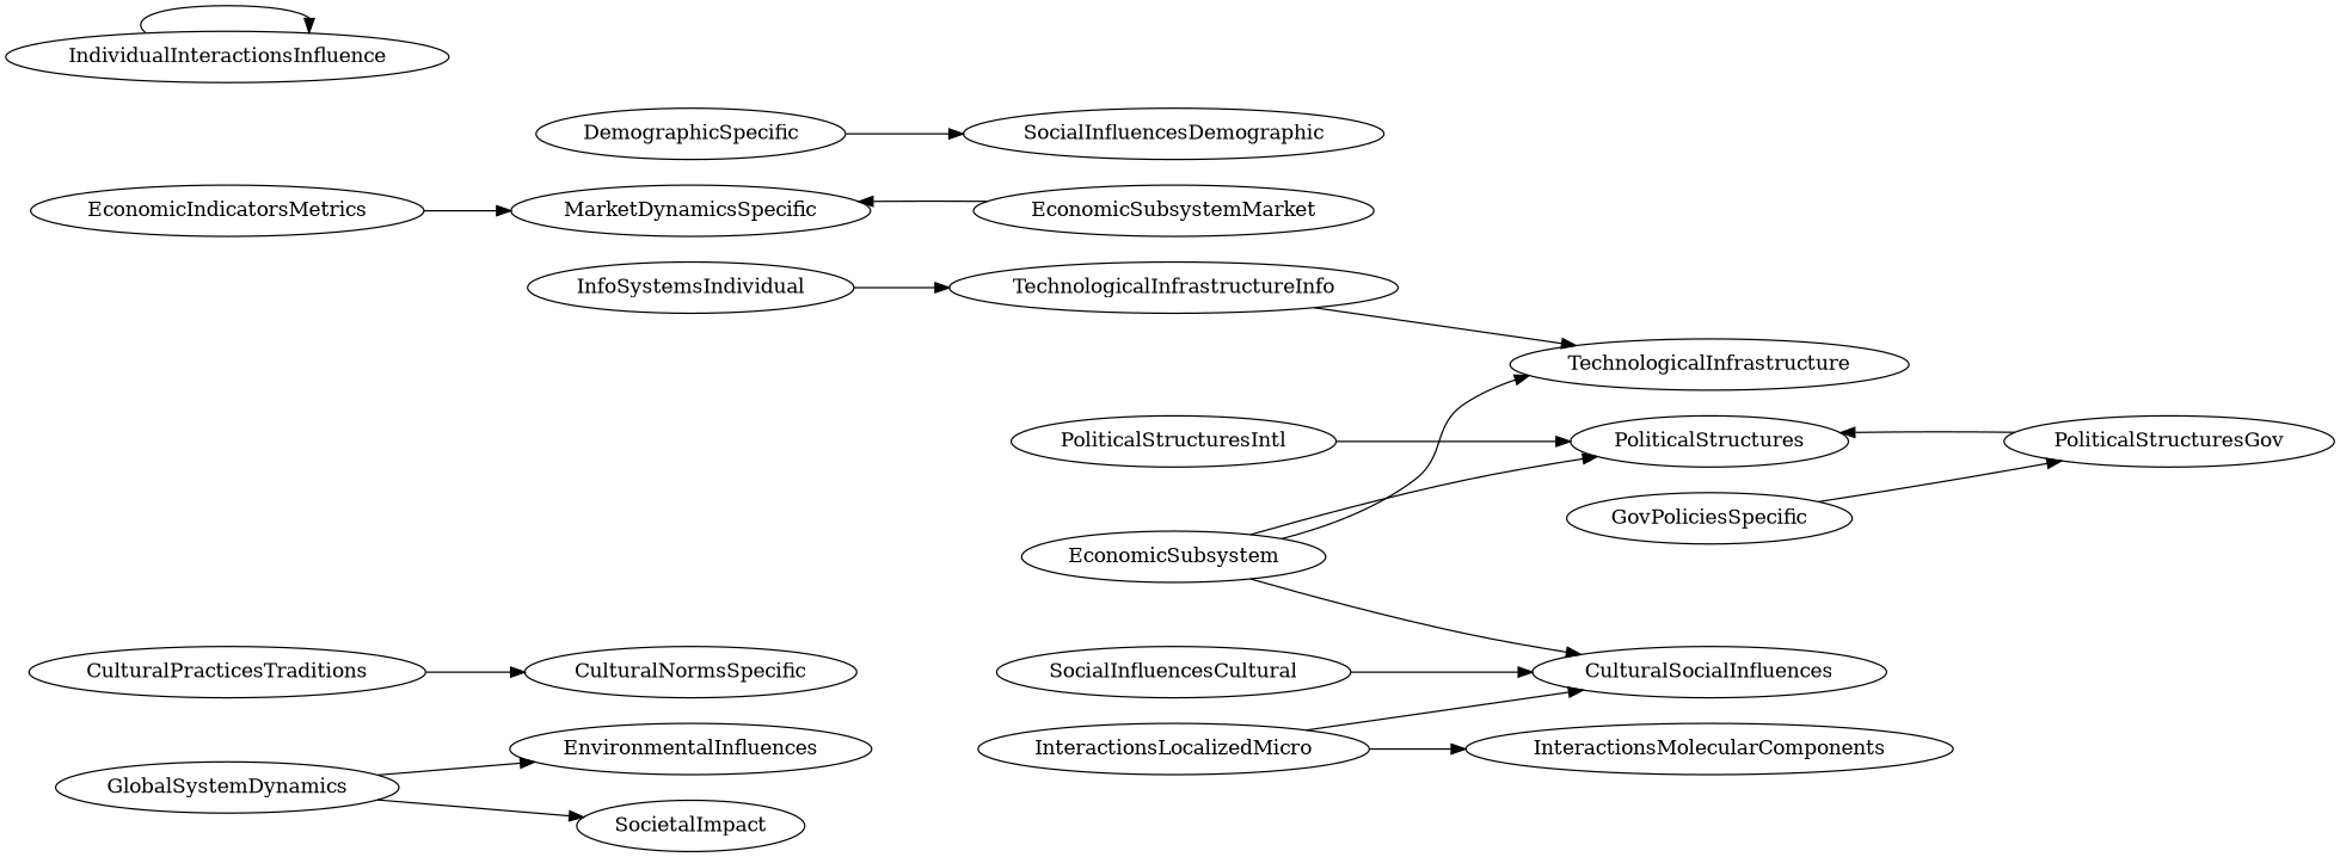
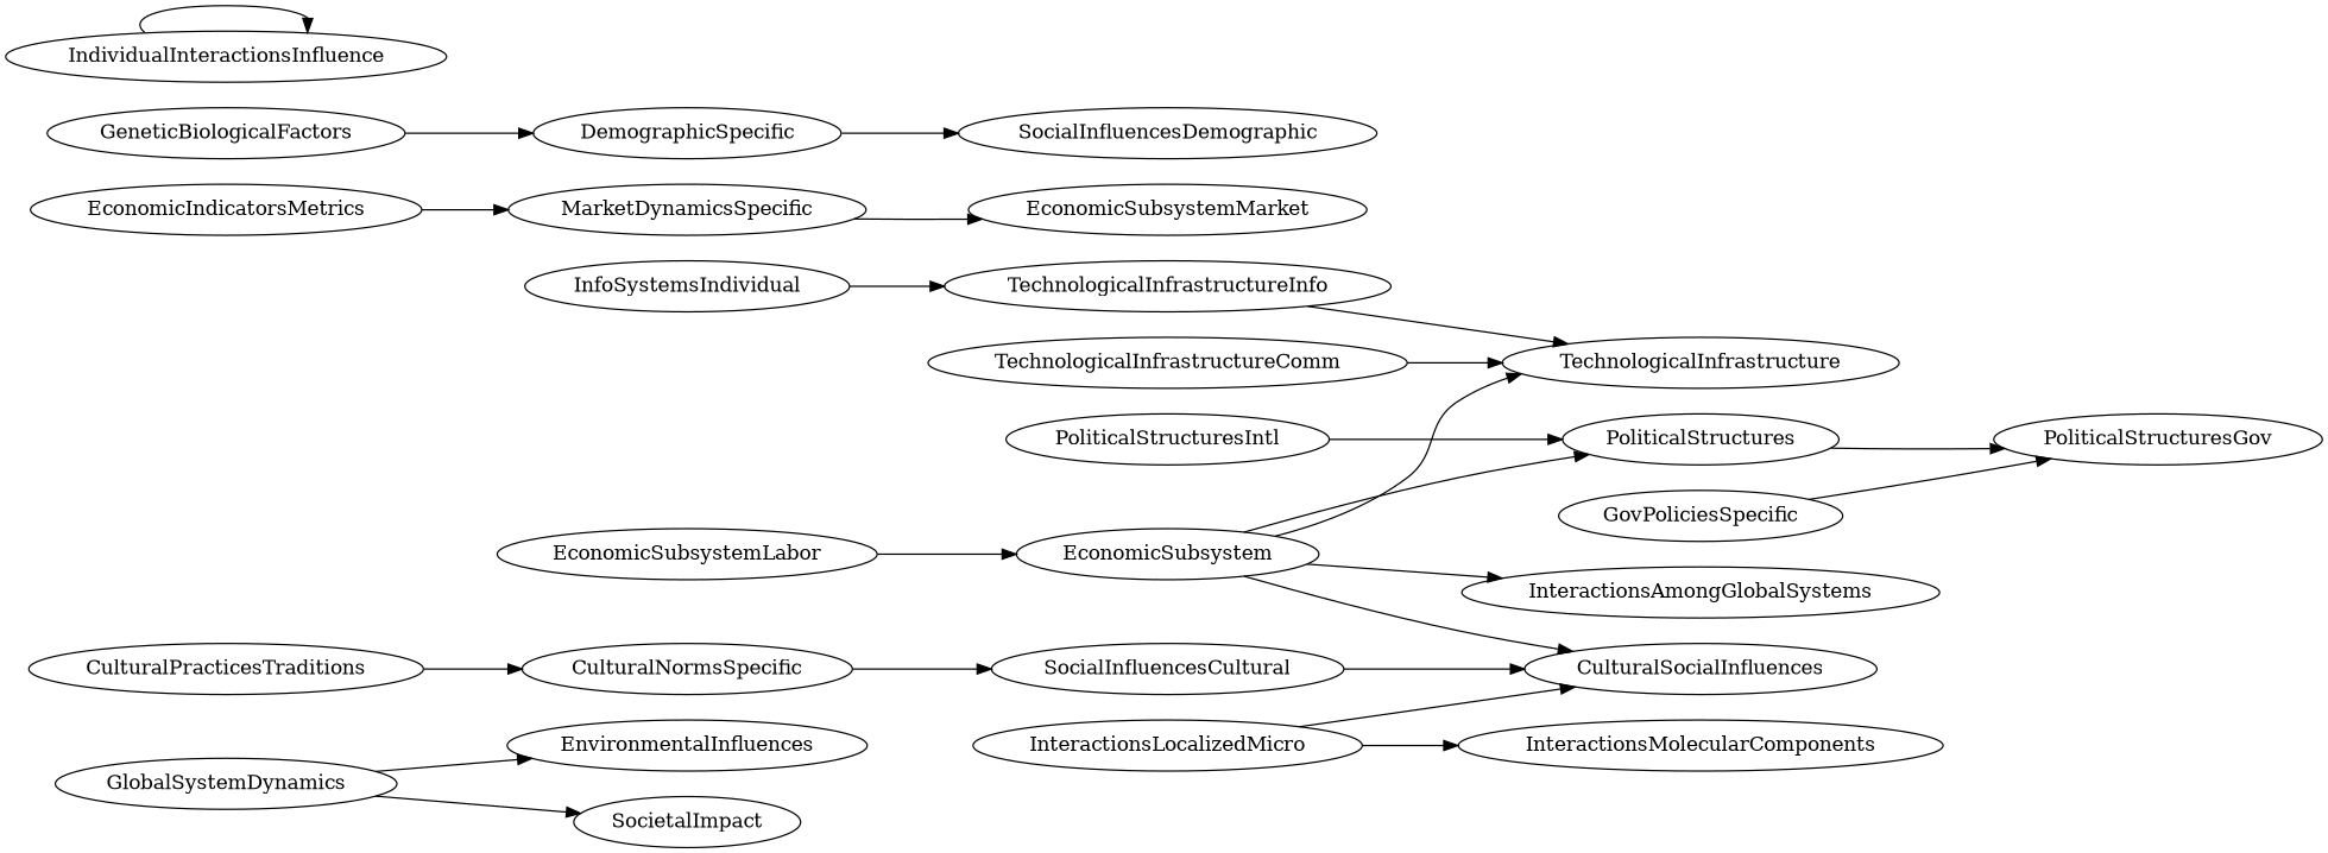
  digraph {
    rankdir=LR
    GlobalSystemDynamics
    EnvironmentalInfluences
    SocietalImpact
    EconomicSubsystem
    TechnologicalInfrastructure
    PoliticalStructures
    CulturalSocialInfluences
+   InteractionsAmongGlobalSystems
+   EconomicSubsystemLabor
    TechnologicalInfrastructureInfo
+   TechnologicalInfrastructureComm
    PoliticalStructuresGov
    PoliticalStructuresIntl
    SocialInfluencesCultural
    InteractionsLocalizedMicro
    InteractionsMolecularComponents
    MarketDynamicsSpecific
    EconomicSubsystemMarket
    InfoSystemsIndividual
    GovPoliciesSpecific
    CulturalNormsSpecific
    DemographicSpecific
    SocialInfluencesDemographic
    EconomicIndicatorsMetrics
    CulturalPracticesTraditions
+   GeneticBiologicalFactors
    IndividualInteractionsInfluence
    GlobalSystemDynamics -> EnvironmentalInfluences
    GlobalSystemDynamics -> SocietalImpact
    EconomicSubsystem -> TechnologicalInfrastructure
    EconomicSubsystem -> PoliticalStructures
    EconomicSubsystem -> CulturalSocialInfluences
+   EconomicSubsystem -> InteractionsAmongGlobalSystems
+   EconomicSubsystemLabor -> EconomicSubsystem
    TechnologicalInfrastructureInfo -> TechnologicalInfrastructure
-   PoliticalStructuresGov -> PoliticalStructures
+   TechnologicalInfrastructureComm -> TechnologicalInfrastructure
+   PoliticalStructures -> PoliticalStructuresGov
    PoliticalStructuresIntl -> PoliticalStructures
    SocialInfluencesCultural -> CulturalSocialInfluences
    InteractionsLocalizedMicro -> CulturalSocialInfluences
    InteractionsLocalizedMicro -> InteractionsMolecularComponents
-   EconomicSubsystemMarket -> MarketDynamicsSpecific
+   MarketDynamicsSpecific -> EconomicSubsystemMarket
    InfoSystemsIndividual -> TechnologicalInfrastructureInfo
    GovPoliciesSpecific -> PoliticalStructuresGov
+   CulturalNormsSpecific -> SocialInfluencesCultural
    DemographicSpecific -> SocialInfluencesDemographic
    EconomicIndicatorsMetrics -> MarketDynamicsSpecific
    CulturalPracticesTraditions -> CulturalNormsSpecific
+   GeneticBiologicalFactors -> DemographicSpecific
    IndividualInteractionsInfluence -> IndividualInteractionsInfluence
  }
